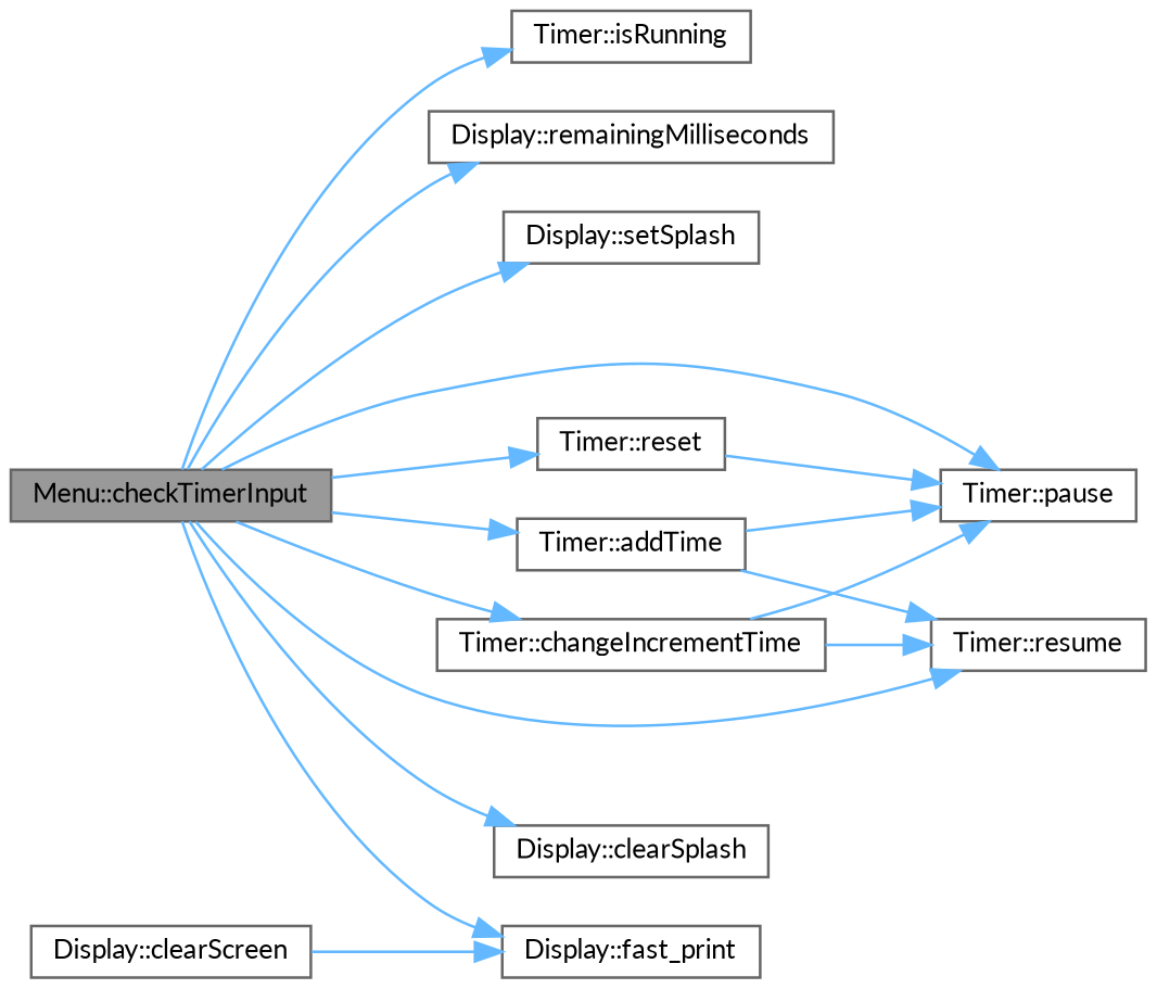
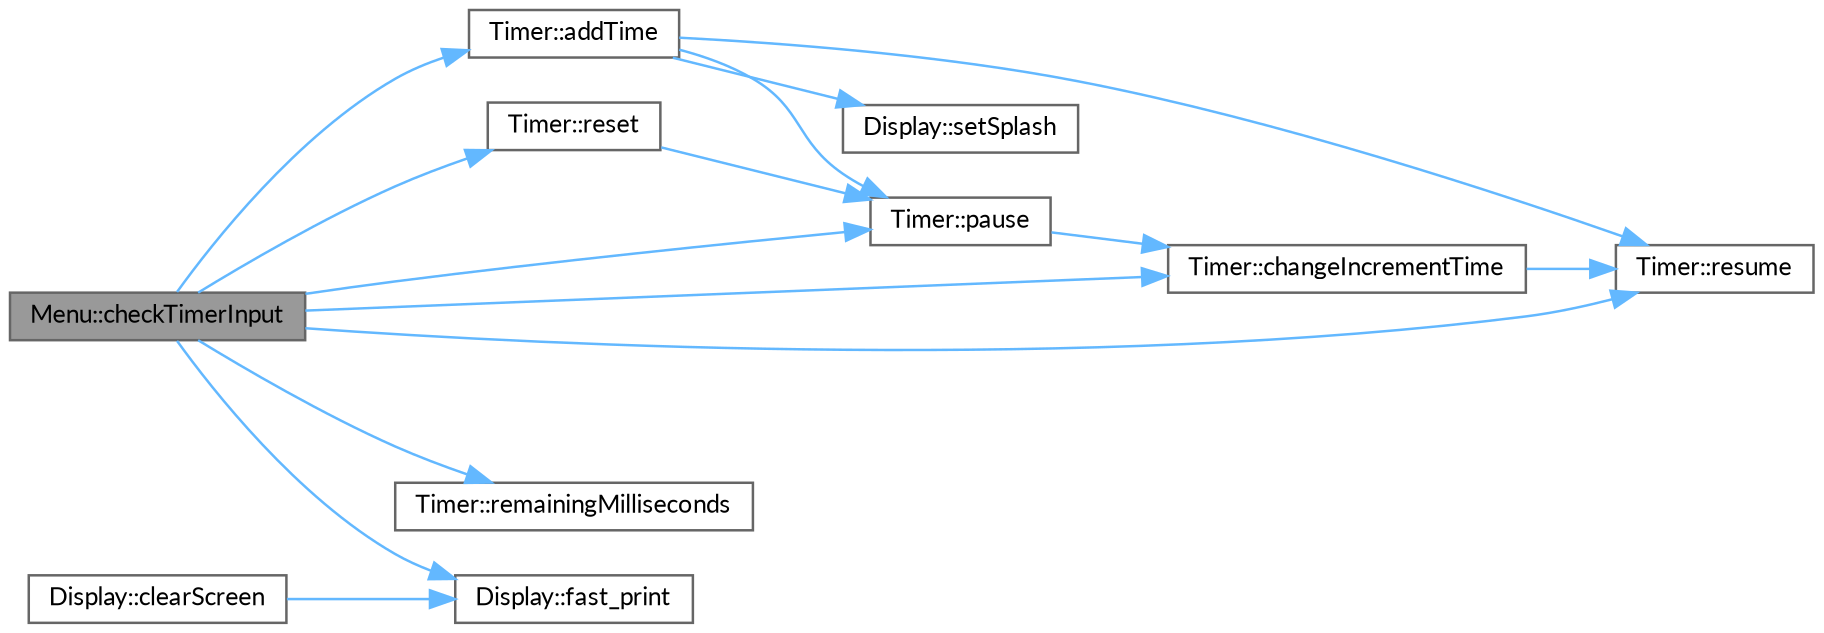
  digraph {
    fontname=Lato
    rankdir=LR
    node [color=grey40 fillcolor=white fontname=Lato fontsize=10 shape=box style=filled]
    edge [color=steelblue1 fontname=Lato fontsize=10 labelfontname=Helvetica labelfontsize=10 style=solid]
    n1 [color=gray40 fillcolor=grey60 fontcolor=black height=0.2 label="Menu::checkTimerInput" width=0.4]
    n2 [height=0.2 label="Timer::addTime" width=0.4]
    n3 [height=0.2 label="Timer::pause" width=0.4]
    n4 [height=0.2 label="Timer::resume" width=0.4]
    n5 [height=0.2 label="Timer::changeIncrementTime" width=0.4]
-   n6 [height=0.2 label="Display::clearSplash" width=0.4]
-   n7 [height=0.2 label="Timer::isRunning" width=0.4]
-   n8 [height=0.2 label="Display::remainingMilliseconds" width=0.4]
+   n8 [height=0.2 label="Timer::remainingMilliseconds" width=0.4]
    n9 [height=0.2 label="Timer::reset" width=0.4]
    n10 [height=0.2 label="Display::setSplash" width=0.4]
    n11 [height=0.2 label="Display::fast_print" width=0.4]
    n12 [height=0.2 label="Display::clearScreen" width=0.4]
    n1 -> n2
    n1 -> n3
    n1 -> n4
    n1 -> n5
-   n1 -> n6
-   n1 -> n7
    n1 -> n8
    n1 -> n9
-   n1 -> n10
+   n2 -> n10
    n1 -> n11
    n2 -> n3
    n2 -> n4
-   n5 -> n3
+   n3 -> n5
    n5 -> n4
    n9 -> n3
    n12 -> n11
  }
